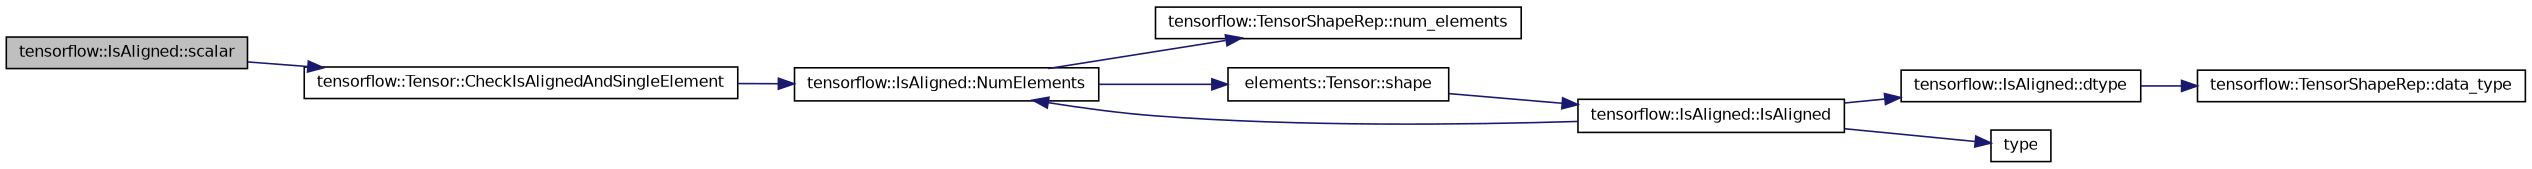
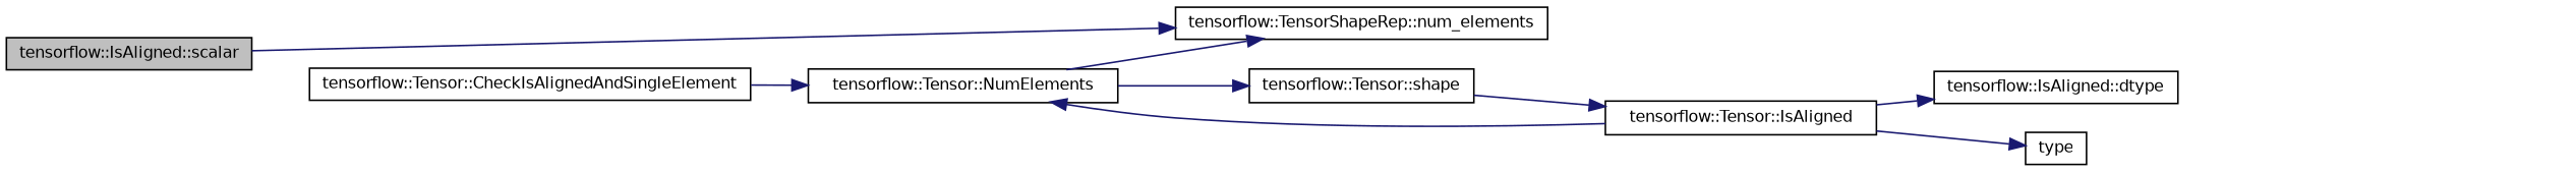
  digraph {
    rankdir=LR
    node [color=black fillcolor=white fontname=Helvetica fontsize=10 shape=record style=filled]
    edge [color=midnightblue fontname=Helvetica fontsize=10 labelfontname=Helvetica labelfontsize=10 style=solid]
    n1 [fillcolor=grey75 fontcolor=black height=0.2 label="tensorflow::IsAligned::scalar" width=0.4]
    n2 [height=0.2 label="tensorflow::Tensor::CheckIsAlignedAndSingleElement" width=0.4]
-   n3 [height=0.2 label="tensorflow::IsAligned::NumElements" width=0.4]
-   n4 [height=0.2 label="tensorflow::IsAligned::IsAligned" width=0.4]
+   n3 [height=0.2 label="tensorflow::Tensor::NumElements" width=0.4]
+   n4 [height=0.2 label="tensorflow::Tensor::IsAligned" width=0.4]
    n5 [height=0.2 label="tensorflow::IsAligned::dtype" width=0.4]
    n6 [height=0.2 label=type width=0.4]
    n7 [height=0.2 label="tensorflow::TensorShapeRep::num_elements" width=0.4]
-   n8 [height=0.2 label="elements::Tensor::shape" width=0.4]
-   n9 [height=0.2 label="tensorflow::TensorShapeRep::data_type" width=0.4]
-   n1 -> n2
+   n8 [height=0.2 label="tensorflow::Tensor::shape" width=0.4]
+   n1 -> n7
    n2 -> n3
    n3 -> n7
    n3 -> n8
    n4 -> n3
    n4 -> n5
    n4 -> n6
-   n5 -> n9
    n8 -> n4
  }
